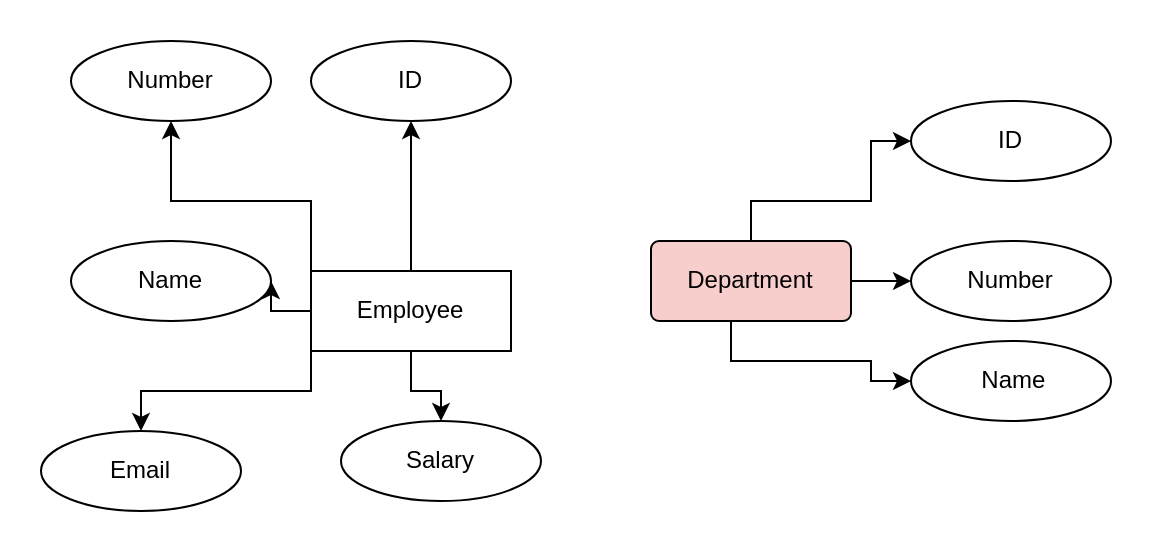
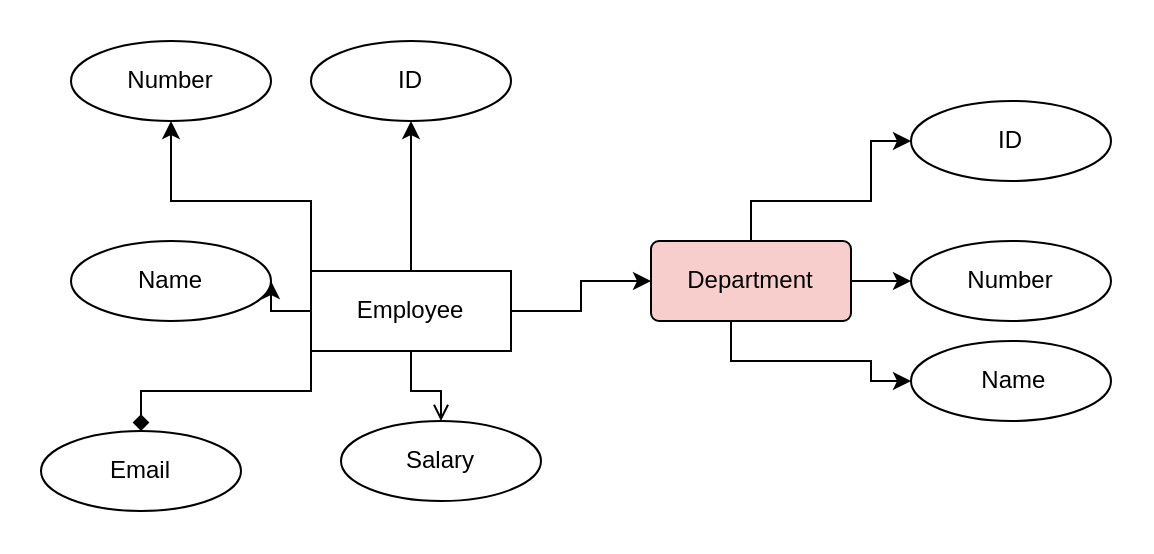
  <mxCell id="0" />
  <mxCell id="1" parent="0" />
- <mxCell id="2" style="edgeStyle=orthogonalEdgeStyle;rounded=0;orthogonalLoop=1;jettySize=auto;html=1;entryX=0.5;entryY=0;entryDx=0;entryDy=0;" edge="1" parent="1" source="8" target="12"><mxGeometry relative="1" as="geometry" /></mxCell>
+ <mxCell id="2" style="edgeStyle=orthogonalEdgeStyle;rounded=0;orthogonalLoop=1;jettySize=auto;html=1;entryX=0.5;entryY=0;entryDx=0;entryDy=0;endArrow=open;" edge="1" parent="1" source="8" target="12"><mxGeometry relative="1" as="geometry" /></mxCell>
  <mxCell id="3" style="edgeStyle=orthogonalEdgeStyle;rounded=0;orthogonalLoop=1;jettySize=auto;html=1;entryX=0.5;entryY=1;entryDx=0;entryDy=0;" edge="1" parent="1" source="8" target="14"><mxGeometry relative="1" as="geometry" /></mxCell>
  <mxCell id="4" style="edgeStyle=orthogonalEdgeStyle;rounded=0;orthogonalLoop=1;jettySize=auto;html=1;entryX=0.5;entryY=1;entryDx=0;entryDy=0;exitX=0;exitY=0;exitDx=0;exitDy=0;" edge="1" parent="1" source="8" target="16"><mxGeometry relative="1" as="geometry"><Array as="points"><mxPoint x="155" y="100" /><mxPoint x="85" y="100" /></Array></mxGeometry></mxCell>
  <mxCell id="5" style="edgeStyle=orthogonalEdgeStyle;rounded=0;orthogonalLoop=1;jettySize=auto;html=1;" edge="1" parent="1" source="8" target="13"><mxGeometry relative="1" as="geometry" /></mxCell>
- <mxCell id="6" style="edgeStyle=orthogonalEdgeStyle;rounded=0;orthogonalLoop=1;jettySize=auto;html=1;exitX=0;exitY=1;exitDx=0;exitDy=0;" edge="1" parent="1" source="8" target="15"><mxGeometry relative="1" as="geometry" /></mxCell>
+ <mxCell id="6" style="edgeStyle=orthogonalEdgeStyle;rounded=0;orthogonalLoop=1;jettySize=auto;html=1;exitX=0;exitY=1;exitDx=0;exitDy=0;endArrow=diamond;" edge="1" parent="1" source="8" target="15"><mxGeometry relative="1" as="geometry" /></mxCell>
+ <mxCell id="7" style="edgeStyle=orthogonalEdgeStyle;rounded=0;orthogonalLoop=1;jettySize=auto;html=1;entryX=0;entryY=0.5;entryDx=0;entryDy=0;" edge="1" parent="1" source="8" target="20"><mxGeometry relative="1" as="geometry" /></mxCell>
  <mxCell id="8" value="Employee" style="whiteSpace=wrap;html=1;align=center;" vertex="1" parent="1"><mxGeometry x="155" y="135" width="100" height="40" as="geometry" /></mxCell>
  <mxCell id="9" value="Number" style="ellipse;whiteSpace=wrap;html=1;align=center;" vertex="1" parent="1"><mxGeometry x="455" y="120" width="100" height="40" as="geometry" /></mxCell>
  <mxCell id="10" value="&amp;nbsp;Name" style="ellipse;whiteSpace=wrap;html=1;align=center;" vertex="1" parent="1"><mxGeometry x="455" y="170" width="100" height="40" as="geometry" /></mxCell>
  <mxCell id="11" value="ID" style="ellipse;whiteSpace=wrap;html=1;align=center;" vertex="1" parent="1"><mxGeometry x="455" y="50" width="100" height="40" as="geometry" /></mxCell>
  <mxCell id="12" value="Salary" style="ellipse;whiteSpace=wrap;html=1;align=center;" vertex="1" parent="1"><mxGeometry x="170" y="210" width="100" height="40" as="geometry" /></mxCell>
  <mxCell id="13" value="Name" style="ellipse;whiteSpace=wrap;html=1;align=center;" vertex="1" parent="1"><mxGeometry x="35" y="120" width="100" height="40" as="geometry" /></mxCell>
  <mxCell id="14" value="ID" style="ellipse;whiteSpace=wrap;html=1;align=center;" vertex="1" parent="1"><mxGeometry x="155" y="20" width="100" height="40" as="geometry" /></mxCell>
  <mxCell id="15" value="Email" style="ellipse;whiteSpace=wrap;html=1;align=center;" vertex="1" parent="1"><mxGeometry x="20" y="215" width="100" height="40" as="geometry" /></mxCell>
  <mxCell id="16" value="Number" style="ellipse;whiteSpace=wrap;html=1;align=center;" vertex="1" parent="1"><mxGeometry x="35" y="20" width="100" height="40" as="geometry" /></mxCell>
  <mxCell id="17" style="edgeStyle=orthogonalEdgeStyle;rounded=0;orthogonalLoop=1;jettySize=auto;html=1;" edge="1" parent="1" source="20" target="9"><mxGeometry relative="1" as="geometry" /></mxCell>
  <mxCell id="18" style="edgeStyle=orthogonalEdgeStyle;rounded=0;orthogonalLoop=1;jettySize=auto;html=1;entryX=0;entryY=0.5;entryDx=0;entryDy=0;" edge="1" parent="1" source="20" target="11"><mxGeometry relative="1" as="geometry"><Array as="points"><mxPoint x="375" y="100" /><mxPoint x="435" y="100" /><mxPoint x="435" y="70" /></Array></mxGeometry></mxCell>
  <mxCell id="19" style="edgeStyle=orthogonalEdgeStyle;rounded=0;orthogonalLoop=1;jettySize=auto;html=1;entryX=0;entryY=0.5;entryDx=0;entryDy=0;" edge="1" parent="1" source="20" target="10"><mxGeometry relative="1" as="geometry"><Array as="points"><mxPoint x="365" y="180" /><mxPoint x="435" y="180" /><mxPoint x="435" y="190" /></Array></mxGeometry></mxCell>
  <mxCell id="20" value="Department" style="rounded=1;arcSize=10;whiteSpace=wrap;html=1;align=center;fillColor=#f8cecc;" vertex="1" parent="1"><mxGeometry x="325" y="120" width="100" height="40" as="geometry" /></mxCell>
